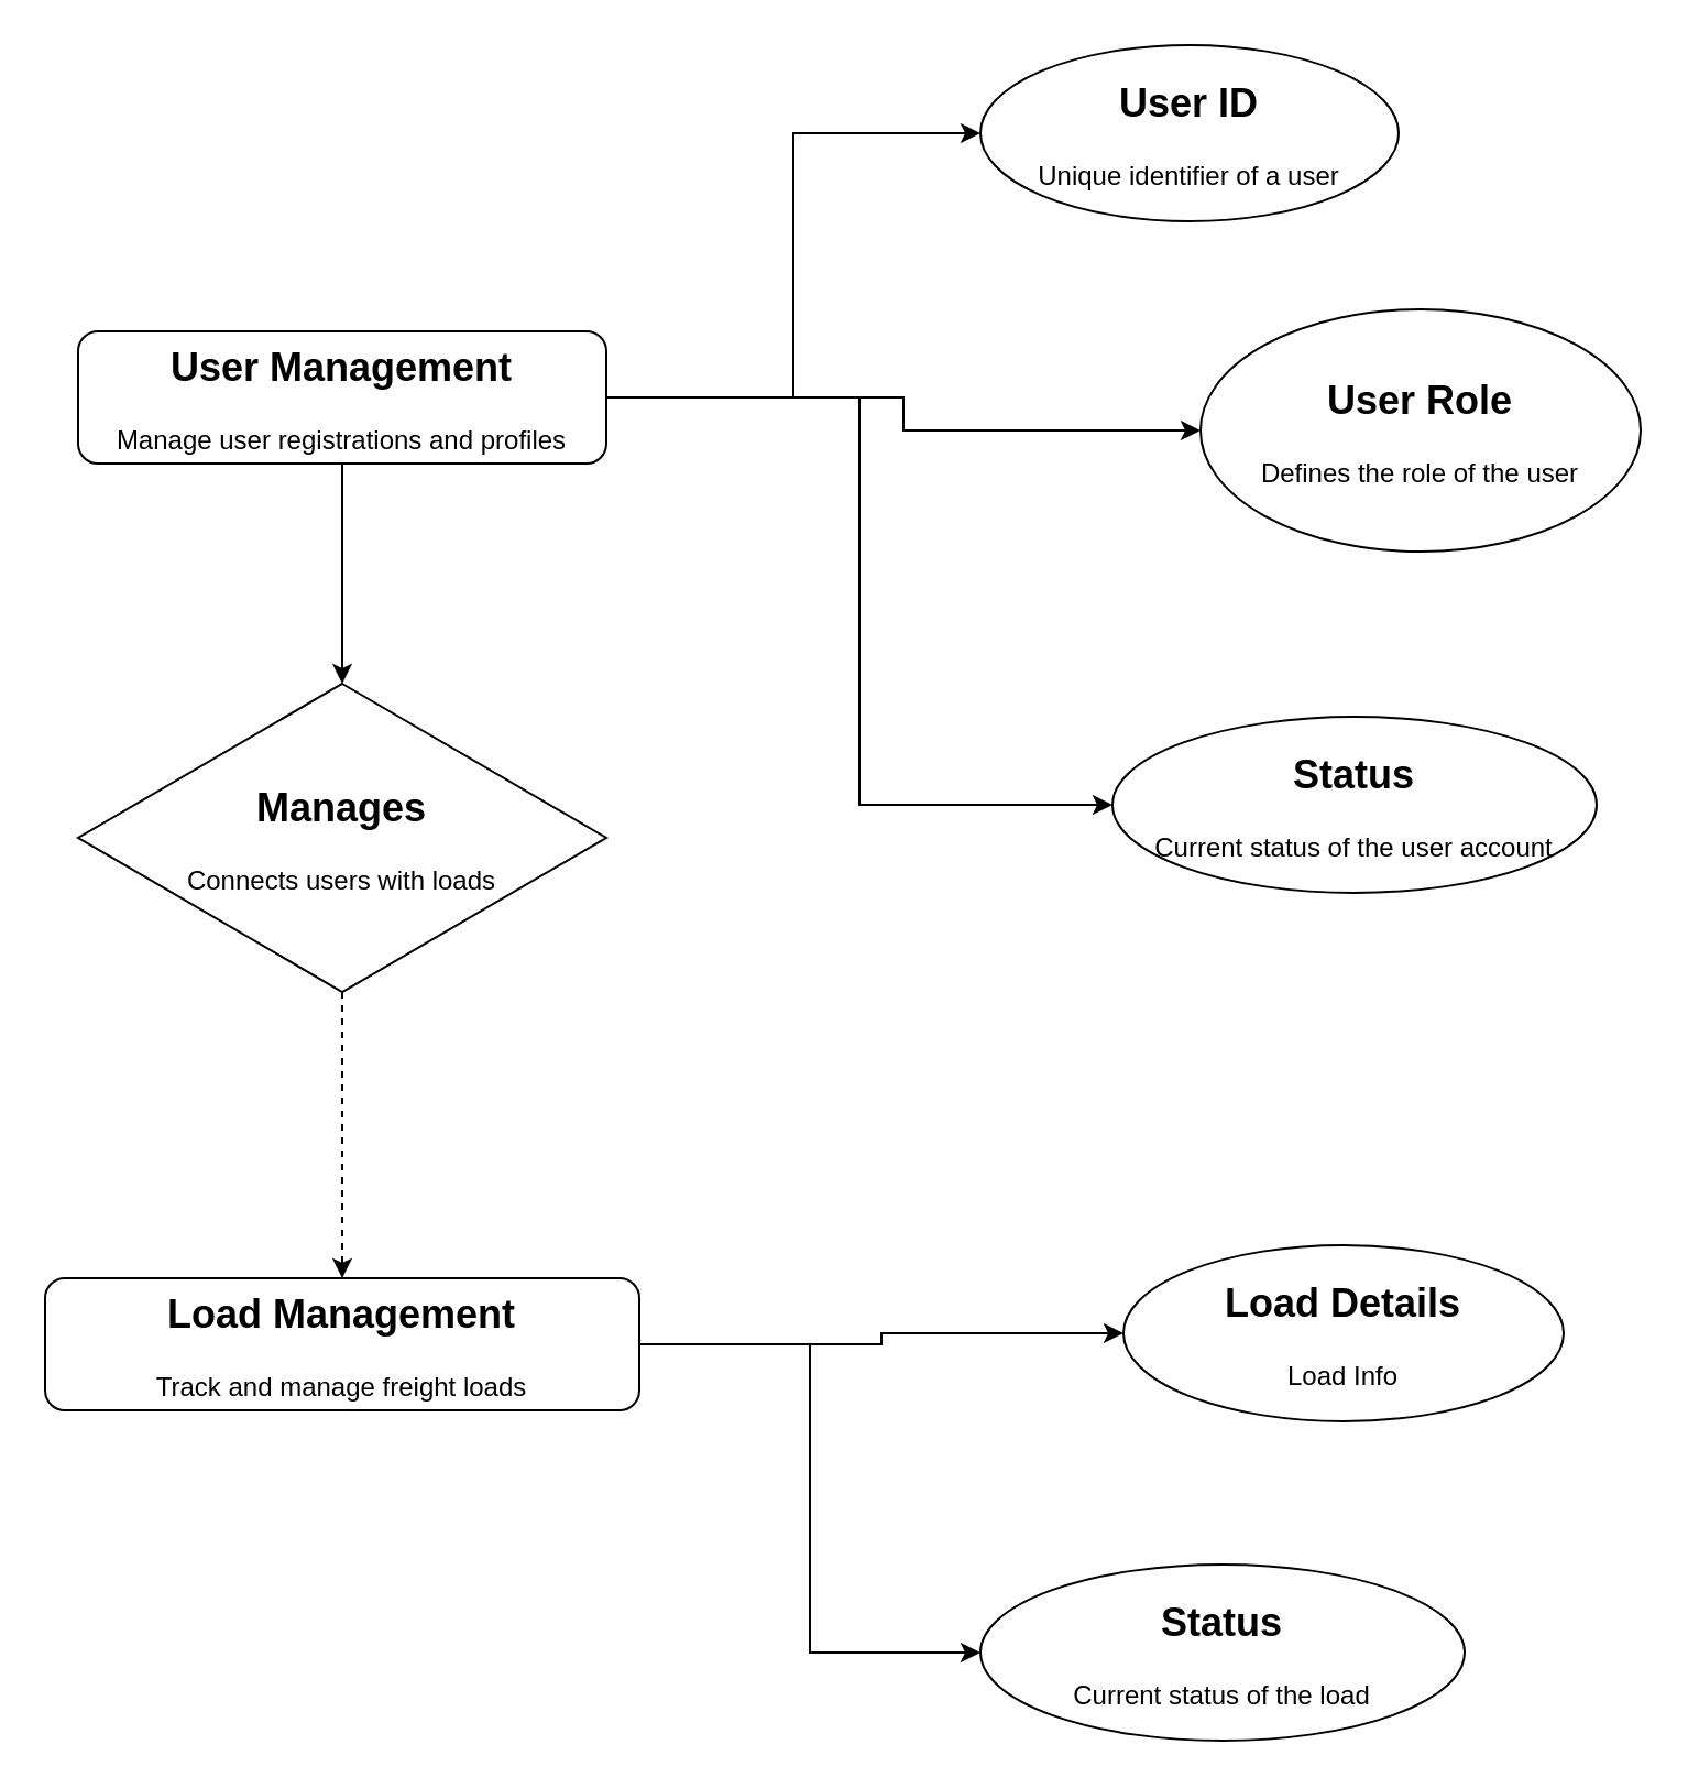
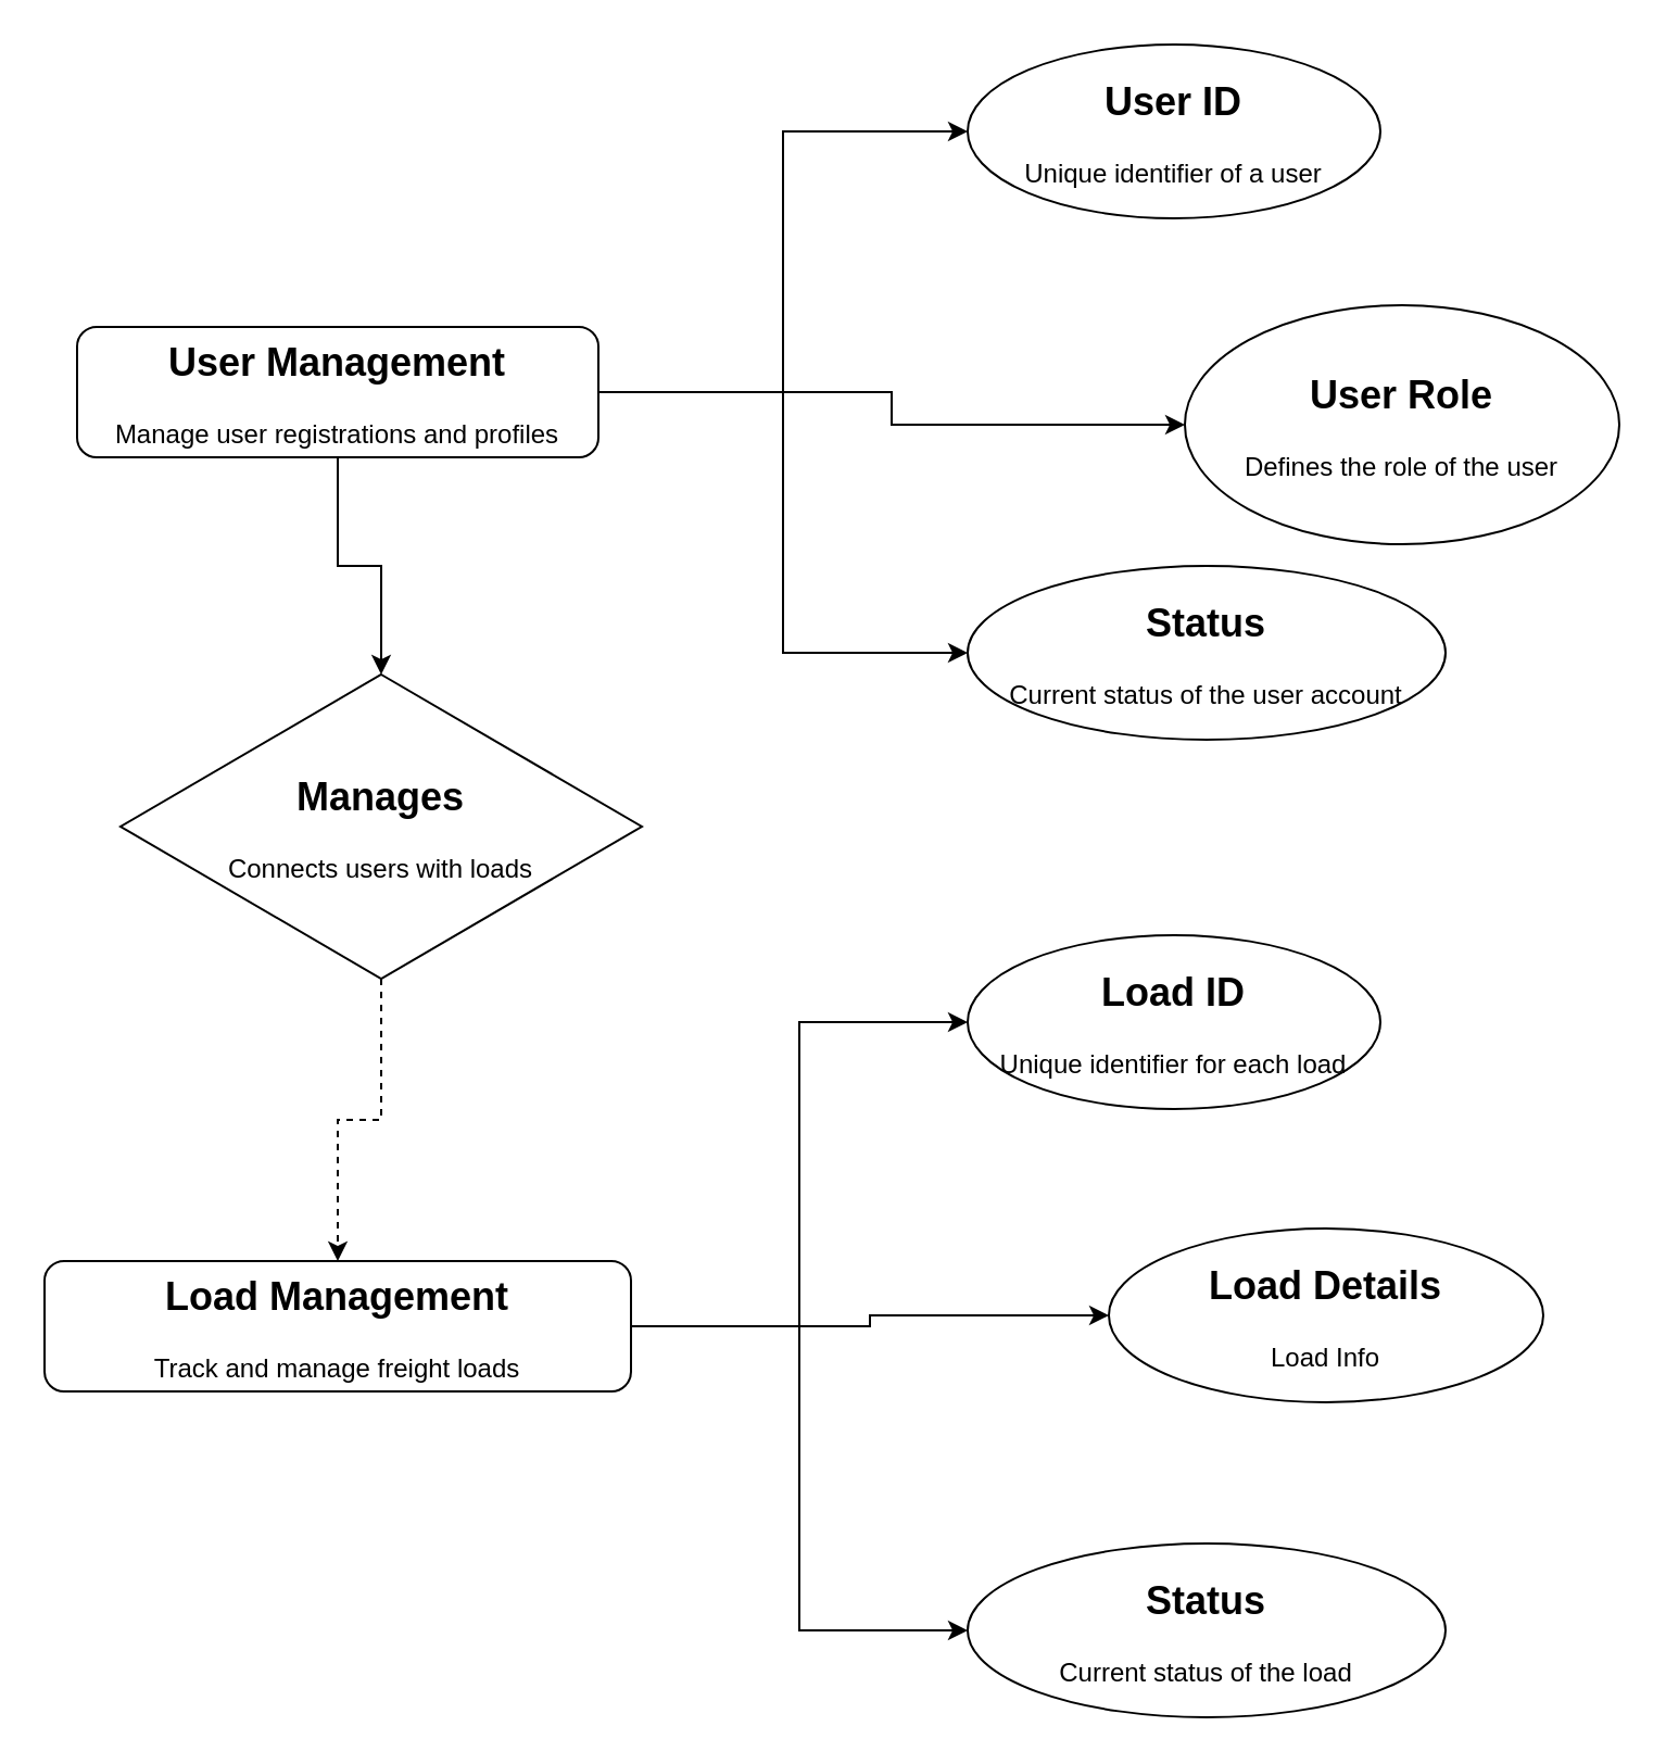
  <mxCell id="0" />
  <mxCell id="1" parent="0" />
  <mxCell id="2" style="edgeStyle=orthogonalEdgeStyle;rounded=0;orthogonalLoop=1;jettySize=auto;html=1;exitX=1;exitY=0.5;exitDx=0;exitDy=0;entryX=0;entryY=0.5;entryDx=0;entryDy=0;" edge="1" parent="1" source="5" target="11"><mxGeometry relative="1" as="geometry" /></mxCell>
  <mxCell id="3" style="edgeStyle=orthogonalEdgeStyle;rounded=0;orthogonalLoop=1;jettySize=auto;html=1;entryX=0;entryY=0.5;entryDx=0;entryDy=0;" edge="1" parent="1" source="5" target="12"><mxGeometry relative="1" as="geometry" /></mxCell>
  <mxCell id="4" style="edgeStyle=orthogonalEdgeStyle;rounded=0;orthogonalLoop=1;jettySize=auto;html=1;entryX=0.5;entryY=0;entryDx=0;entryDy=0;" edge="1" parent="1" source="5" target="15"><mxGeometry relative="1" as="geometry" /></mxCell>
  <mxCell id="5" value="&lt;h2 data-pm-slice=&quot;1 1 []&quot;&gt;User Management&lt;/h2&gt;&lt;p&gt;Manage user registrations and profiles&lt;/p&gt;" style="rounded=1;whiteSpace=wrap;html=1;" vertex="1" parent="1"><mxGeometry x="35" y="150" width="240" height="60" as="geometry" /></mxCell>
+ <mxCell id="6" style="edgeStyle=orthogonalEdgeStyle;rounded=0;orthogonalLoop=1;jettySize=auto;html=1;entryX=0;entryY=0.5;entryDx=0;entryDy=0;" edge="1" parent="1" source="9" target="16"><mxGeometry relative="1" as="geometry" /></mxCell>
  <mxCell id="7" style="edgeStyle=orthogonalEdgeStyle;rounded=0;orthogonalLoop=1;jettySize=auto;html=1;entryX=0;entryY=0.5;entryDx=0;entryDy=0;" edge="1" parent="1" source="9" target="17"><mxGeometry relative="1" as="geometry" /></mxCell>
  <mxCell id="8" style="edgeStyle=orthogonalEdgeStyle;rounded=0;orthogonalLoop=1;jettySize=auto;html=1;entryX=0;entryY=0.5;entryDx=0;entryDy=0;" edge="1" parent="1" source="9" target="18"><mxGeometry relative="1" as="geometry" /></mxCell>
  <mxCell id="9" value="&lt;h2 data-pm-slice=&quot;1 1 []&quot;&gt;Load Management&lt;/h2&gt;&lt;p&gt;Track and manage freight loads&lt;/p&gt;" style="rounded=1;whiteSpace=wrap;html=1;" vertex="1" parent="1"><mxGeometry x="20" y="580" width="270" height="60" as="geometry" /></mxCell>
  <mxCell id="10" value="&lt;h2 data-pm-slice=&quot;1 1 []&quot;&gt;User ID&lt;/h2&gt;&lt;p&gt;Unique identifier of a user&lt;/p&gt;" style="ellipse;whiteSpace=wrap;html=1;" vertex="1" parent="1"><mxGeometry x="445" y="20" width="190" height="80" as="geometry" /></mxCell>
  <mxCell id="11" value="&lt;h2 data-pm-slice=&quot;1 1 []&quot;&gt;User Role&lt;/h2&gt;&lt;div&gt;&lt;p data-pm-slice=&quot;1 1 []&quot;&gt;Defines the role of the user&lt;/p&gt;&lt;/div&gt;" style="ellipse;whiteSpace=wrap;html=1;" vertex="1" parent="1"><mxGeometry x="545" y="140" width="200" height="110" as="geometry" /></mxCell>
- <mxCell id="12" value="&lt;h2 data-pm-slice=&quot;1 1 []&quot;&gt;Status&lt;/h2&gt;&lt;p data-pm-slice=&quot;1 1 []&quot;&gt;Current status of the user account&lt;/p&gt;" style="ellipse;whiteSpace=wrap;html=1;" vertex="1" parent="1"><mxGeometry x="505" y="325" width="220" height="80" as="geometry" /></mxCell>
+ <mxCell id="12" value="&lt;h2 data-pm-slice=&quot;1 1 []&quot;&gt;Status&lt;/h2&gt;&lt;p data-pm-slice=&quot;1 1 []&quot;&gt;Current status of the user account&lt;/p&gt;" style="ellipse;whiteSpace=wrap;html=1;" vertex="1" parent="1"><mxGeometry x="445" y="260" width="220" height="80" as="geometry" /></mxCell>
  <mxCell id="13" style="edgeStyle=orthogonalEdgeStyle;rounded=0;orthogonalLoop=1;jettySize=auto;html=1;entryX=0;entryY=0.5;entryDx=0;entryDy=0;" edge="1" parent="1" source="5" target="10"><mxGeometry relative="1" as="geometry"><mxPoint x="445" y="70" as="targetPoint" /></mxGeometry></mxCell>
  <mxCell id="14" style="edgeStyle=orthogonalEdgeStyle;rounded=0;orthogonalLoop=1;jettySize=auto;html=1;entryX=0.5;entryY=0;entryDx=0;entryDy=0;dashed=1;" edge="1" parent="1" source="15" target="9"><mxGeometry relative="1" as="geometry" /></mxCell>
- <mxCell id="15" value="&lt;h2 data-pm-slice=&quot;1 1 []&quot;&gt;Manages&lt;/h2&gt;&lt;p&gt;Connects users with loads&lt;/p&gt;" style="rhombus;whiteSpace=wrap;html=1;" vertex="1" parent="1"><mxGeometry x="35" y="310" width="240" height="140" as="geometry" /></mxCell>
+ <mxCell id="15" value="&lt;h2 data-pm-slice=&quot;1 1 []&quot;&gt;Manages&lt;/h2&gt;&lt;p&gt;Connects users with loads&lt;/p&gt;" style="rhombus;whiteSpace=wrap;html=1;" vertex="1" parent="1"><mxGeometry x="55" y="310" width="240" height="140" as="geometry" /></mxCell>
+ <mxCell id="16" value="&lt;h2 data-pm-slice=&quot;1 1 []&quot;&gt;Load ID&lt;/h2&gt;&lt;p&gt;Unique identifier for each load&lt;/p&gt;" style="ellipse;whiteSpace=wrap;html=1;" vertex="1" parent="1"><mxGeometry x="445" y="430" width="190" height="80" as="geometry" /></mxCell>
  <mxCell id="17" value="&lt;h2 data-pm-slice=&quot;1 1 []&quot;&gt;Load Details&lt;/h2&gt;&lt;div&gt;&lt;p data-pm-slice=&quot;1 1 []&quot;&gt;Load Info&lt;/p&gt;&lt;/div&gt;" style="ellipse;whiteSpace=wrap;html=1;" vertex="1" parent="1"><mxGeometry x="510" y="565" width="200" height="80" as="geometry" /></mxCell>
  <mxCell id="18" value="&lt;h2 data-pm-slice=&quot;1 1 []&quot;&gt;Status&lt;/h2&gt;&lt;p data-pm-slice=&quot;1 1 []&quot;&gt;Current status of the load&lt;/p&gt;" style="ellipse;whiteSpace=wrap;html=1;" vertex="1" parent="1"><mxGeometry x="445" y="710" width="220" height="80" as="geometry" /></mxCell>
